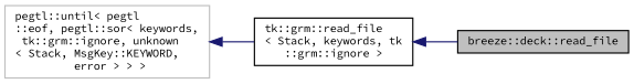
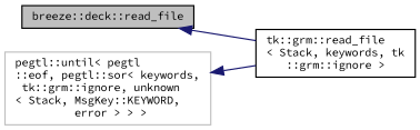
  digraph {
    rankdir=LR
    fontname="Source Code Pro"
    node [color=black fontname="Source Code Pro" fontsize=9 shape=record]
    edge [color=midnightblue dir=back fontname="Source Code Pro" fontsize=9 labelfontname="sans-serif" labelfontsize=9 style=solid]
    n1 [fillcolor=grey75 fontcolor=black height=0.2 label="breeze::deck::read_file" style=filled width=0.4]
    n2 [height=0.2 label="tk::grm::read_file\l\< Stack, keywords, tk\l::grm::ignore \>" width=0.4]
    n3 [color=grey75 height=0.2 label="pegtl::until\< pegtl\l::eof, pegtl::sor\< keywords,\l tk::grm::ignore, unknown\l\< Stack, MsgKey::KEYWORD,\l error \> \> \>" width=0.4]
-   n2 -> n1
+   n1 -> n2
    n3 -> n2
  }
